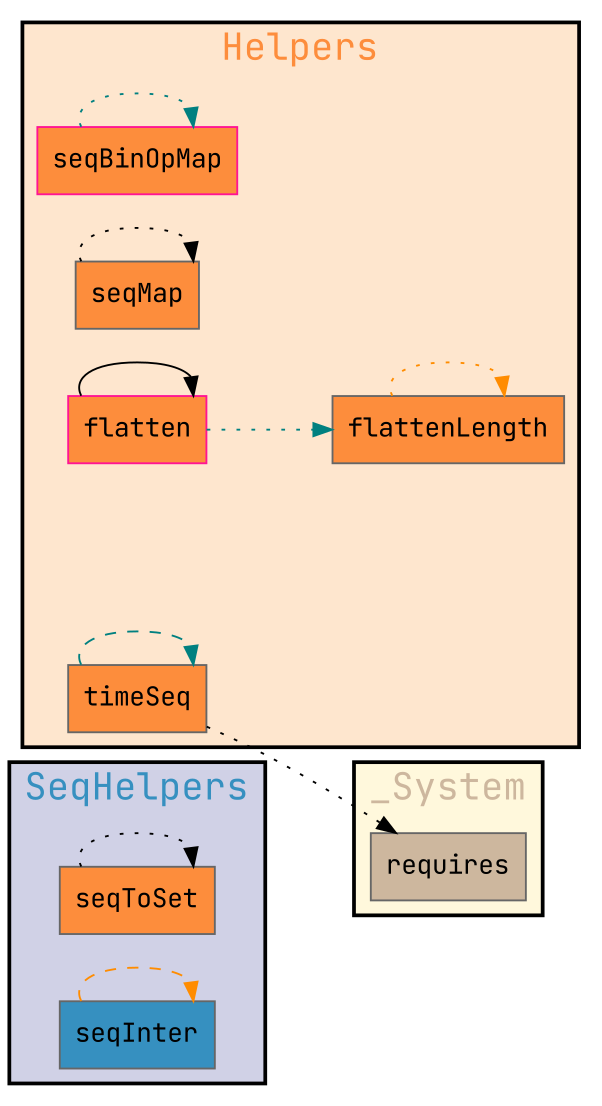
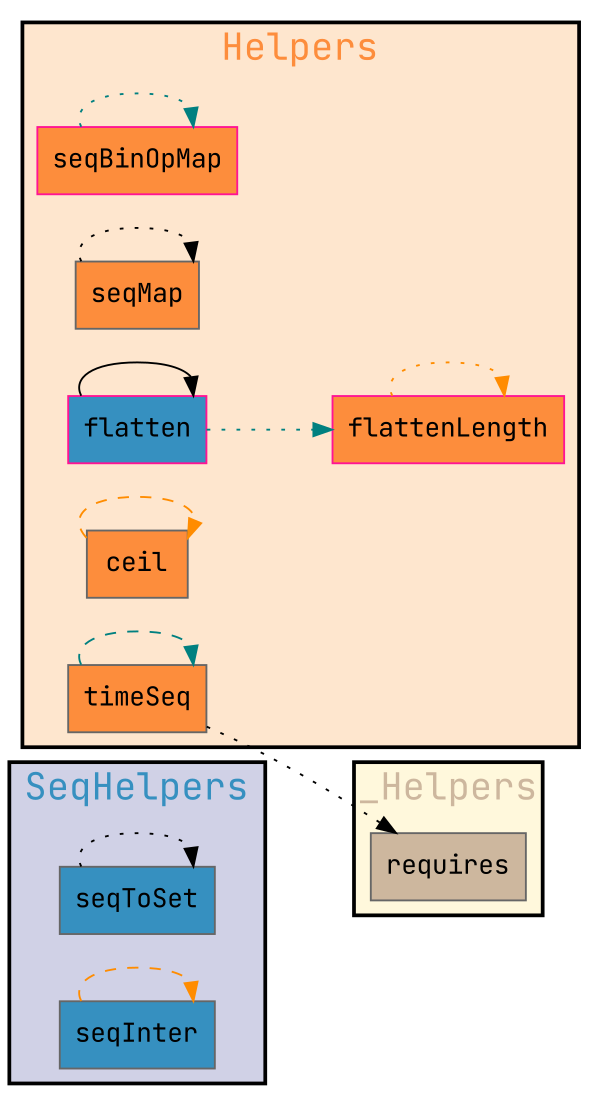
  digraph {
    fontname="JetBrains Mono"
    rankdir=LR
    node [color=gray40 fillcolor="#fd8d3c" fontname="JetBrains Mono" shape=rectangle style=filled]
    edge [color=black fontname="JetBrains Mono" style=dotted]
-   seqToSet
+   seqToSet [fillcolor="#3690c0"]
    seqInter [fillcolor="#3690c0"]
    requires [fillcolor=bisque3]
    seqBinOpMap [color=deeppink]
    seqMap
    timeSeq
-   flattenLength
-   flatten [color=deeppink]
+   ceil
+   flattenLength [color=deeppink]
+   flatten [color=deeppink fillcolor="#3690c0"]
    subgraph cluster_1 {
      fillcolor="#d0d1e6"
      fontcolor="#3690c0"
      fontsize=20.0
      label=SeqHelpers
      penwidth=2
      style=filled
      seqToSet
      seqInter
    }
    subgraph cluster_2 {
      fillcolor=cornsilk
      fontcolor=bisque3
      fontsize=20.0
-     label=_System
+     label=_Helpers
      penwidth=2
      style=filled
      requires
    }
    subgraph cluster_3 {
      fillcolor="#fee6ce"
      fontcolor="#fd8d3c"
      fontsize=20.0
      label=Helpers
      penwidth=2
      style=filled
      seqBinOpMap
      seqMap
      timeSeq
+     ceil
      flattenLength
      flatten
    }
    seqToSet -> seqToSet
    seqInter -> seqInter [color=darkorange style=dashed]
    seqBinOpMap -> seqBinOpMap [color=teal]
    seqMap -> seqMap
    timeSeq -> requires
    timeSeq -> timeSeq [color=teal style=dashed]
+   ceil -> ceil [color=darkorange style=dashed]
    flattenLength -> flattenLength [color=darkorange]
    flatten -> flattenLength [color=teal]
    flatten -> flatten [style=solid]
  }
